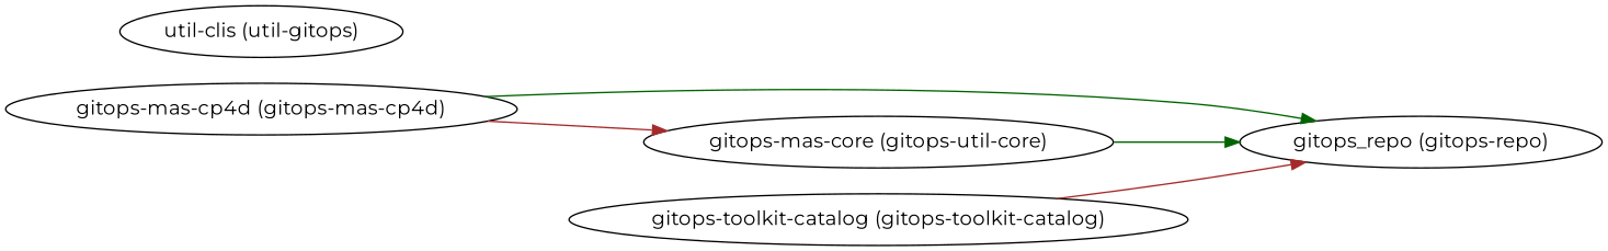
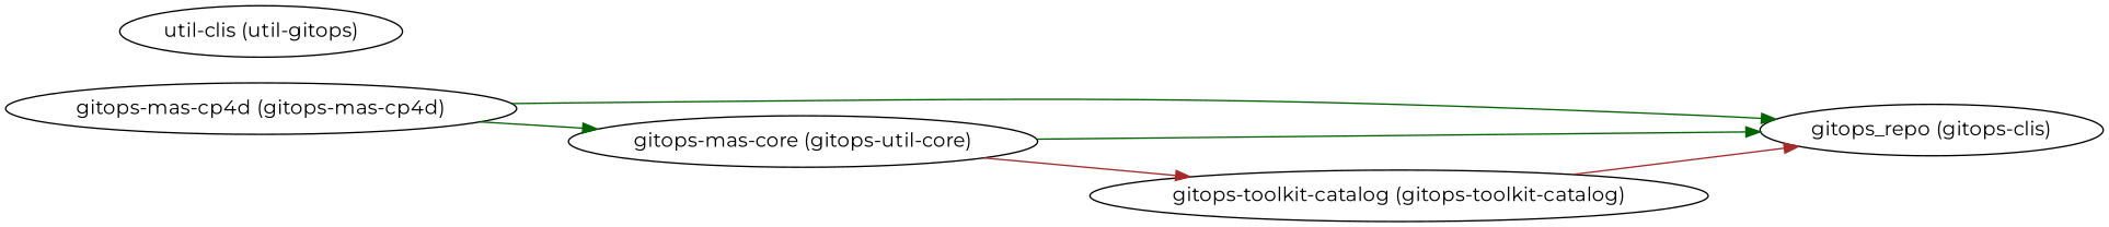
  digraph {
    fontname=Montserrat
    rankdir=LR
    node [fontname=Montserrat]
    edge [color=darkgreen fontname=Montserrat]
    "gitops-mas-cp4d (gitops-mas-cp4d)"
-   "gitops_repo (gitops-repo)"
+   "gitops_repo (gitops-repo)" [label="gitops_repo (gitops-clis)"]
    n3 [label="gitops-mas-core (gitops-util-core)"]
    "gitops-toolkit-catalog (gitops-toolkit-catalog)"
    n5 [label="util-clis (util-gitops)"]
    "gitops-mas-cp4d (gitops-mas-cp4d)" -> "gitops_repo (gitops-repo)"
-   "gitops-mas-cp4d (gitops-mas-cp4d)" -> n3 [color=brown]
+   "gitops-mas-cp4d (gitops-mas-cp4d)" -> n3
    n3 -> "gitops_repo (gitops-repo)"
+   n3 -> "gitops-toolkit-catalog (gitops-toolkit-catalog)" [color=brown]
    "gitops-toolkit-catalog (gitops-toolkit-catalog)" -> "gitops_repo (gitops-repo)" [color=brown]
  }
